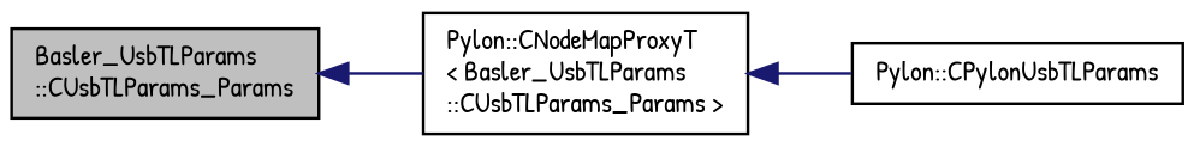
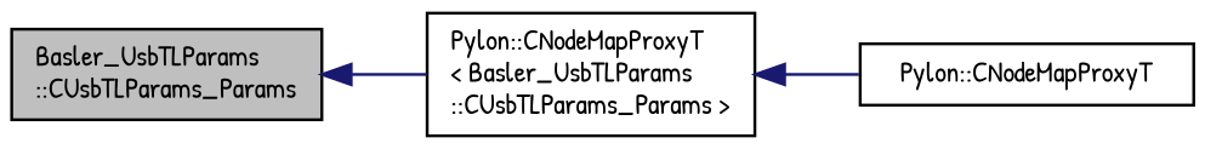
  digraph {
    rankdir=LR
    fontname="Patrick Hand"
    node [color=black fillcolor=white fontname="Patrick Hand" fontsize=10 shape=record style=filled]
    edge [color=midnightblue dir=back fontname="Patrick Hand" fontsize=10 labelfontname=Helvetica labelfontsize=10 style=solid]
    n1 [fillcolor=grey75 fontcolor=black height=0.2 label="Basler_UsbTLParams\l::CUsbTLParams_Params" width=0.4]
    n2 [height=0.2 label="Pylon::CNodeMapProxyT\l\< Basler_UsbTLParams\l::CUsbTLParams_Params \>" width=0.4]
-   n3 [height=0.2 label="Pylon::CPylonUsbTLParams" width=0.4]
+   n3 [height=0.2 label="Pylon::CNodeMapProxyT" width=0.4]
    n1 -> n2
    n2 -> n3
  }
